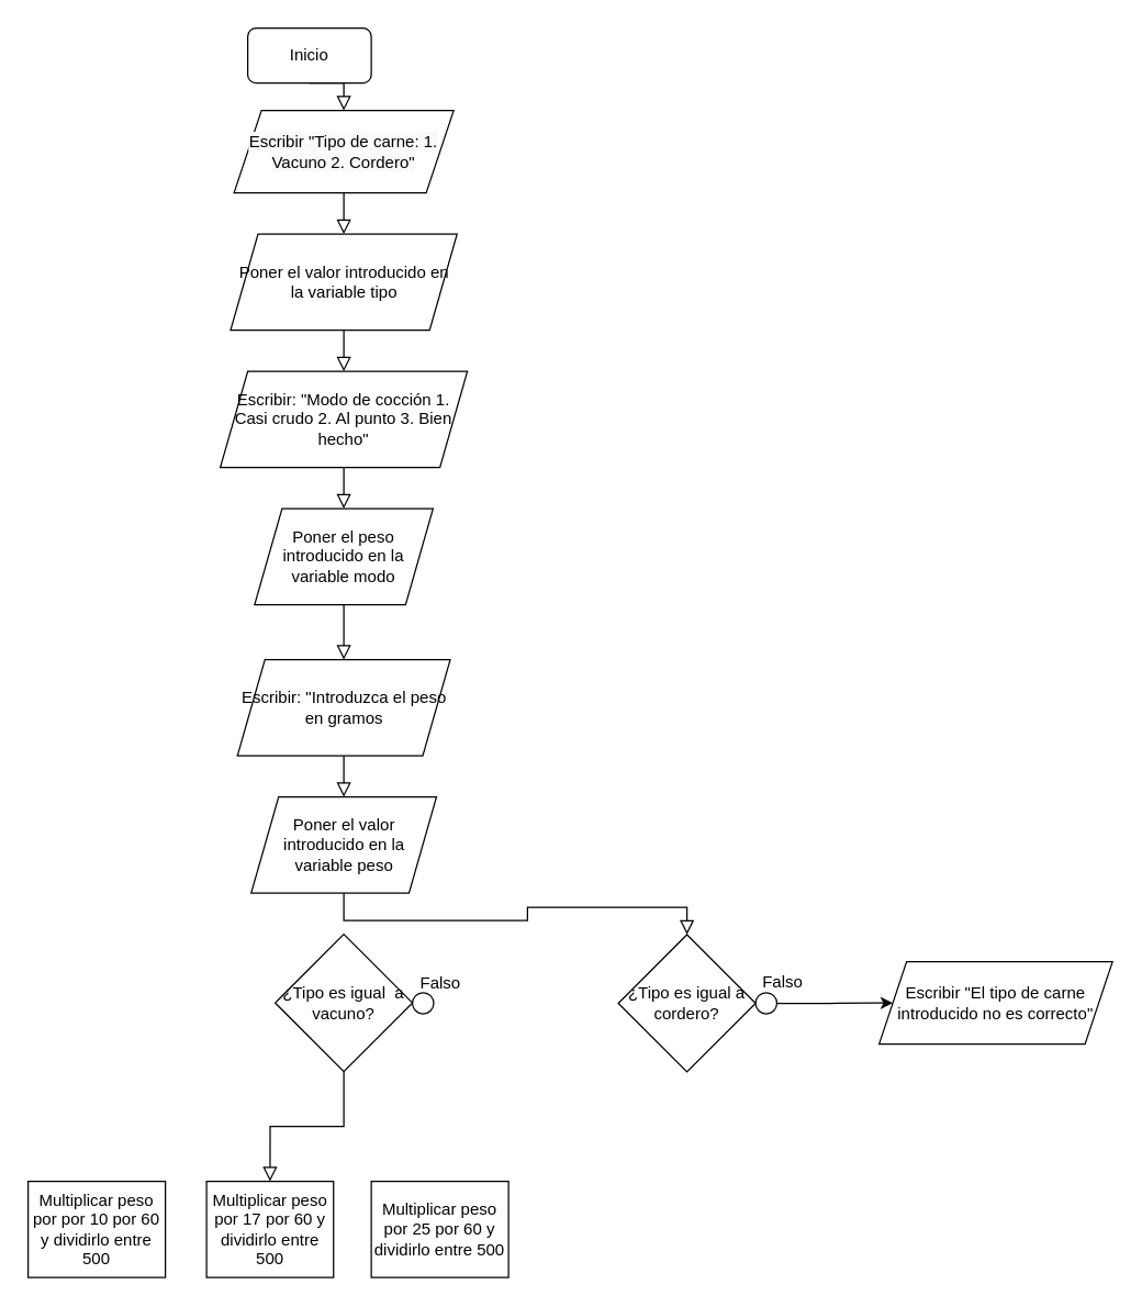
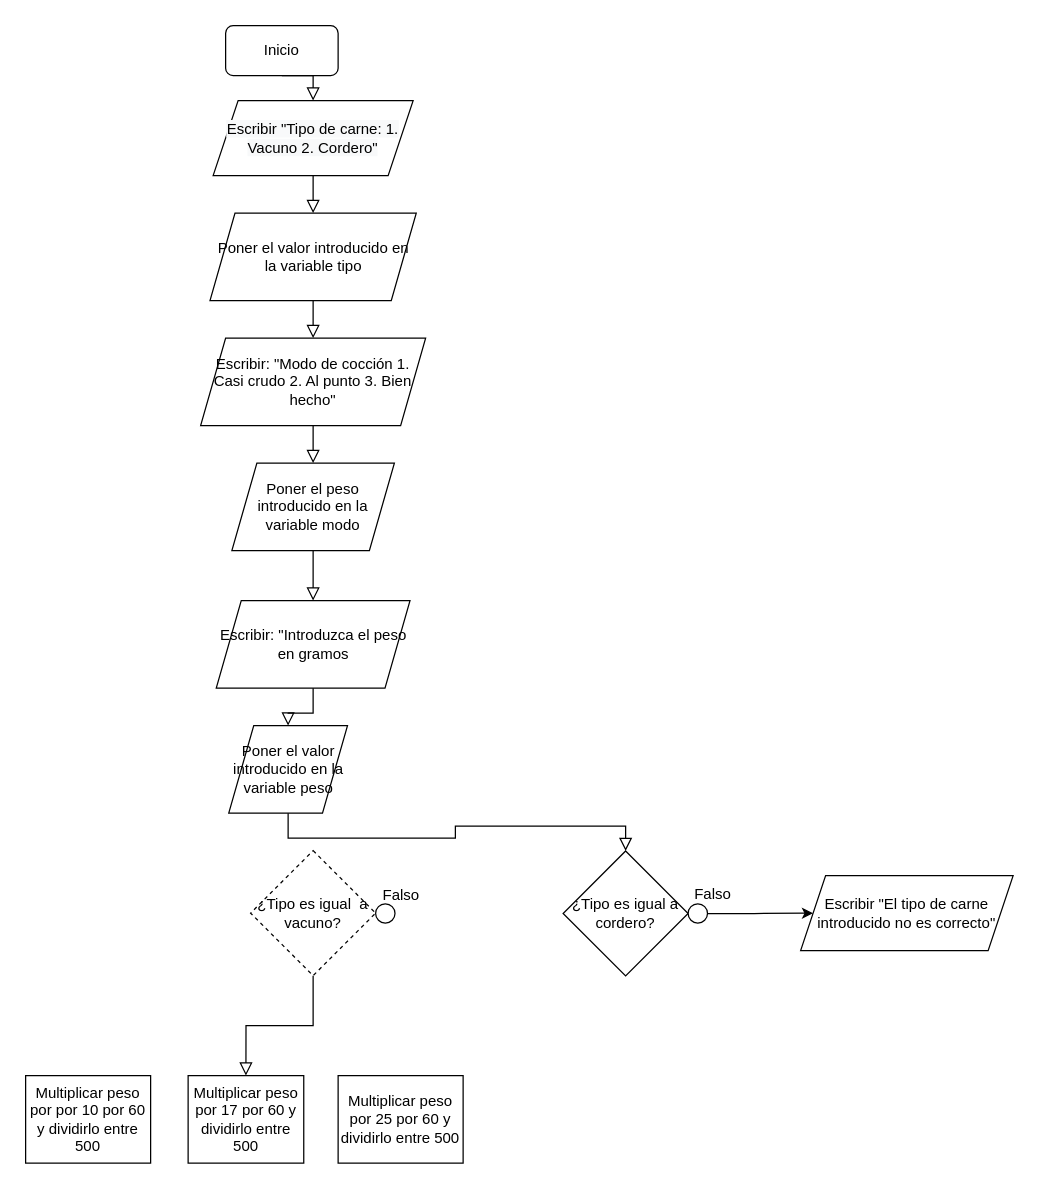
  <mxCell id="0" />
  <mxCell id="1" parent="0" />
  <mxCell id="2" value="Inicio" style="rounded=1;whiteSpace=wrap;html=1;fontSize=12;glass=0;strokeWidth=1;shadow=0;" parent="1" vertex="1"><mxGeometry x="180" y="20" width="90" height="40" as="geometry" /></mxCell>
  <mxCell id="3" value="&lt;span style=&quot;color: rgb(0 , 0 , 0) ; font-family: &amp;#34;helvetica&amp;#34; ; font-size: 12px ; font-style: normal ; font-weight: 400 ; letter-spacing: normal ; text-align: center ; text-indent: 0px ; text-transform: none ; word-spacing: 0px ; background-color: rgb(248 , 249 , 250) ; display: inline ; float: none&quot;&gt;Escribir &quot;Tipo de carne: 1. Vacuno 2. Cordero&quot;&lt;/span&gt;" style="shape=parallelogram;perimeter=parallelogramPerimeter;whiteSpace=wrap;html=1;fixedSize=1;" vertex="1" parent="1"><mxGeometry x="170" y="80" width="160" height="60" as="geometry" /></mxCell>
  <mxCell id="4" value="Escribir: &quot;Modo de cocción 1. Casi crudo 2. Al punto 3. Bien hecho&quot;" style="shape=parallelogram;perimeter=parallelogramPerimeter;whiteSpace=wrap;html=1;fixedSize=1;" vertex="1" parent="1"><mxGeometry x="160" y="270" width="180" height="70" as="geometry" /></mxCell>
  <mxCell id="5" value="Poner el peso introducido en la variable modo" style="shape=parallelogram;perimeter=parallelogramPerimeter;whiteSpace=wrap;html=1;fixedSize=1;" vertex="1" parent="1"><mxGeometry x="185" y="370" width="130" height="70" as="geometry" /></mxCell>
  <mxCell id="6" value="Poner el valor introducido en la variable tipo" style="shape=parallelogram;perimeter=parallelogramPerimeter;whiteSpace=wrap;html=1;fixedSize=1;" vertex="1" parent="1"><mxGeometry x="167.5" y="170" width="165" height="70" as="geometry" /></mxCell>
  <mxCell id="7" value="Escribir: &quot;Introduzca el peso en gramos" style="shape=parallelogram;perimeter=parallelogramPerimeter;whiteSpace=wrap;html=1;fixedSize=1;" vertex="1" parent="1"><mxGeometry x="172.5" y="480" width="155" height="70" as="geometry" /></mxCell>
- <mxCell id="8" value="Poner el valor introducido en la variable peso" style="shape=parallelogram;perimeter=parallelogramPerimeter;whiteSpace=wrap;html=1;fixedSize=1;" vertex="1" parent="1"><mxGeometry x="182.5" y="580" width="135" height="70" as="geometry" /></mxCell>
- <mxCell id="9" value="¿Tipo es igual&amp;nbsp; a vacuno?" style="rhombus;whiteSpace=wrap;html=1;" vertex="1" parent="1"><mxGeometry x="200" y="680" width="100" height="100" as="geometry" /></mxCell>
+ <mxCell id="8" value="Poner el valor introducido en la variable peso" style="shape=parallelogram;perimeter=parallelogramPerimeter;whiteSpace=wrap;html=1;fixedSize=1;" vertex="1" parent="1"><mxGeometry x="182.5" y="580" width="95" height="70" as="geometry" /></mxCell>
+ <mxCell id="9" value="¿Tipo es igual&amp;nbsp; a vacuno?" style="rhombus;whiteSpace=wrap;html=1;dashed=1;" vertex="1" parent="1"><mxGeometry x="200" y="680" width="100" height="100" as="geometry" /></mxCell>
  <mxCell id="10" value="" style="edgeStyle=orthogonalEdgeStyle;rounded=0;orthogonalLoop=1;jettySize=auto;html=1;startArrow=none;" edge="1" parent="1" source="19" target="14"><mxGeometry relative="1" as="geometry" /></mxCell>
  <mxCell id="11" value="¿Tipo es igual a cordero?" style="rhombus;whiteSpace=wrap;html=1;" vertex="1" parent="1"><mxGeometry x="450" y="680.25" width="100" height="100" as="geometry" /></mxCell>
  <mxCell id="12" value="" style="ellipse;whiteSpace=wrap;html=1;aspect=fixed;" vertex="1" parent="1"><mxGeometry x="300" y="722.5" width="15.5" height="15.5" as="geometry" /></mxCell>
  <mxCell id="13" value="Falso" style="text;strokeColor=none;fillColor=none;align=left;verticalAlign=middle;spacingLeft=4;spacingRight=4;overflow=hidden;points=[[0,0.5],[1,0.5]];portConstraint=eastwest;rotatable=0;" vertex="1" parent="1"><mxGeometry x="300" y="700" width="80" height="30" as="geometry" /></mxCell>
  <mxCell id="14" value="Escribir &quot;El tipo de carne introducido no es correcto&quot;" style="shape=parallelogram;perimeter=parallelogramPerimeter;whiteSpace=wrap;html=1;fixedSize=1;" vertex="1" parent="1"><mxGeometry x="640" y="700" width="170" height="60" as="geometry" /></mxCell>
  <mxCell id="15" value="Falso" style="text;html=1;strokeColor=none;fillColor=none;align=center;verticalAlign=middle;whiteSpace=wrap;rounded=0;" vertex="1" parent="1"><mxGeometry x="540" y="700" width="60" height="30" as="geometry" /></mxCell>
  <mxCell id="16" value="Multiplicar peso por por 10 por 60 y dividirlo entre 500" style="rounded=0;whiteSpace=wrap;html=1;" vertex="1" parent="1"><mxGeometry y="860" width="100" height="70" as="geometry" x="20" /></mxCell>
  <mxCell id="17" value="Multiplicar peso por 17 por 60 y dividirlo entre 500" style="rounded=0;whiteSpace=wrap;html=1;" vertex="1" parent="1"><mxGeometry x="150" y="860" width="92.5" height="70" as="geometry" /></mxCell>
  <mxCell id="18" value="&lt;span&gt;Multiplicar peso por 25 por 60 y dividirlo entre 500&lt;/span&gt;" style="rounded=0;whiteSpace=wrap;html=1;" vertex="1" parent="1"><mxGeometry x="270" y="860" width="100" height="70" as="geometry" /></mxCell>
  <mxCell id="19" value="" style="ellipse;whiteSpace=wrap;html=1;aspect=fixed;" vertex="1" parent="1"><mxGeometry x="550" y="722.5" width="15.5" height="15.5" as="geometry" /></mxCell>
  <mxCell id="20" value="" style="rounded=0;html=1;jettySize=auto;orthogonalLoop=1;fontSize=11;endArrow=block;endFill=0;endSize=8;strokeWidth=1;shadow=0;labelBackgroundColor=none;edgeStyle=orthogonalEdgeStyle;entryX=0.5;entryY=0;entryDx=0;entryDy=0;exitX=0.5;exitY=1;exitDx=0;exitDy=0;" edge="1" parent="1" source="9" target="17"><mxGeometry relative="1" as="geometry"><mxPoint x="-10" y="580" as="sourcePoint" /><mxPoint x="-9.98" y="658.02" as="targetPoint" /><Array as="points"><mxPoint x="250" y="820" /><mxPoint x="196" y="820" /></Array></mxGeometry></mxCell>
  <mxCell id="21" value="" style="rounded=0;html=1;jettySize=auto;orthogonalLoop=1;fontSize=11;endArrow=block;endFill=0;endSize=8;strokeWidth=1;shadow=0;labelBackgroundColor=none;edgeStyle=orthogonalEdgeStyle;exitX=0.5;exitY=1;exitDx=0;exitDy=0;" edge="1" parent="1" source="8" target="11"><mxGeometry relative="1" as="geometry"><mxPoint x="0" y="590" as="sourcePoint" /><mxPoint x="0.02" y="668.02" as="targetPoint" /></mxGeometry></mxCell>
  <mxCell id="22" value="" style="rounded=0;html=1;jettySize=auto;orthogonalLoop=1;fontSize=11;endArrow=block;endFill=0;endSize=8;strokeWidth=1;shadow=0;labelBackgroundColor=none;edgeStyle=orthogonalEdgeStyle;exitX=0.5;exitY=1;exitDx=0;exitDy=0;" edge="1" parent="1" source="7" target="8"><mxGeometry relative="1" as="geometry"><mxPoint x="10" y="600" as="sourcePoint" /><mxPoint x="10.02" y="678.02" as="targetPoint" /></mxGeometry></mxCell>
  <mxCell id="23" value="" style="rounded=0;html=1;jettySize=auto;orthogonalLoop=1;fontSize=11;endArrow=block;endFill=0;endSize=8;strokeWidth=1;shadow=0;labelBackgroundColor=none;edgeStyle=orthogonalEdgeStyle;exitX=0.5;exitY=1;exitDx=0;exitDy=0;" edge="1" parent="1" source="5" target="7"><mxGeometry relative="1" as="geometry"><mxPoint y="610" as="sourcePoint" x="20" /><mxPoint x="20.02" y="688.02" as="targetPoint" /></mxGeometry></mxCell>
  <mxCell id="24" value="" style="rounded=0;html=1;jettySize=auto;orthogonalLoop=1;fontSize=11;endArrow=block;endFill=0;endSize=8;strokeWidth=1;shadow=0;labelBackgroundColor=none;edgeStyle=orthogonalEdgeStyle;exitX=0.5;exitY=1;exitDx=0;exitDy=0;" edge="1" parent="1" source="6"><mxGeometry relative="1" as="geometry"><mxPoint x="30" y="620" as="sourcePoint" /><mxPoint x="250" y="270" as="targetPoint" /></mxGeometry></mxCell>
  <mxCell id="25" value="" style="rounded=0;html=1;jettySize=auto;orthogonalLoop=1;fontSize=11;endArrow=block;endFill=0;endSize=8;strokeWidth=1;shadow=0;labelBackgroundColor=none;edgeStyle=orthogonalEdgeStyle;exitX=0.5;exitY=1;exitDx=0;exitDy=0;" edge="1" parent="1" source="4"><mxGeometry relative="1" as="geometry"><mxPoint x="40" y="630" as="sourcePoint" /><mxPoint x="250" y="370" as="targetPoint" /></mxGeometry></mxCell>
  <mxCell id="26" value="" style="rounded=0;html=1;jettySize=auto;orthogonalLoop=1;fontSize=11;endArrow=block;endFill=0;endSize=8;strokeWidth=1;shadow=0;labelBackgroundColor=none;edgeStyle=orthogonalEdgeStyle;entryX=0.5;entryY=0;entryDx=0;entryDy=0;exitX=0.5;exitY=1;exitDx=0;exitDy=0;" edge="1" parent="1" source="2" target="3"><mxGeometry relative="1" as="geometry"><mxPoint x="50" y="640" as="sourcePoint" /><mxPoint x="50.02" y="718.02" as="targetPoint" /></mxGeometry></mxCell>
  <mxCell id="27" value="" style="rounded=0;html=1;jettySize=auto;orthogonalLoop=1;fontSize=11;endArrow=block;endFill=0;endSize=8;strokeWidth=1;shadow=0;labelBackgroundColor=none;edgeStyle=orthogonalEdgeStyle;entryX=0.5;entryY=0;entryDx=0;entryDy=0;exitX=0.5;exitY=1;exitDx=0;exitDy=0;" edge="1" parent="1" source="3" target="6"><mxGeometry relative="1" as="geometry"><mxPoint x="60" y="650" as="sourcePoint" /><mxPoint x="60.02" y="728.02" as="targetPoint" /></mxGeometry></mxCell>
